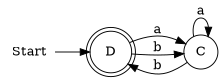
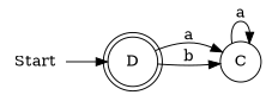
  digraph {
    rankdir=LR
    D [shape=doublecircle]
    C [shape=circle]
    n3 [label=Start shape=none]
    D -> C [label=" a "]
    D -> C [label=" b "]
-   C -> D [label=" b "]
    C -> C [label=" a "]
    n3 -> D
  }
